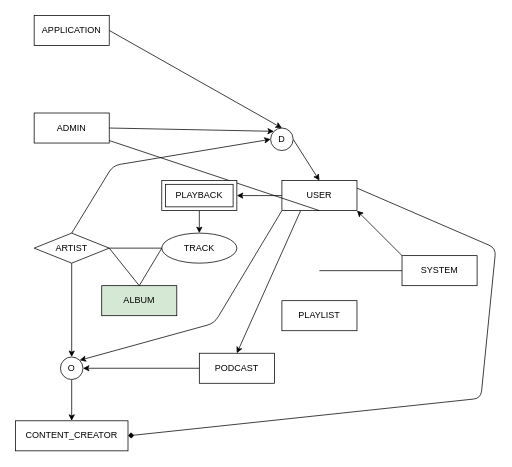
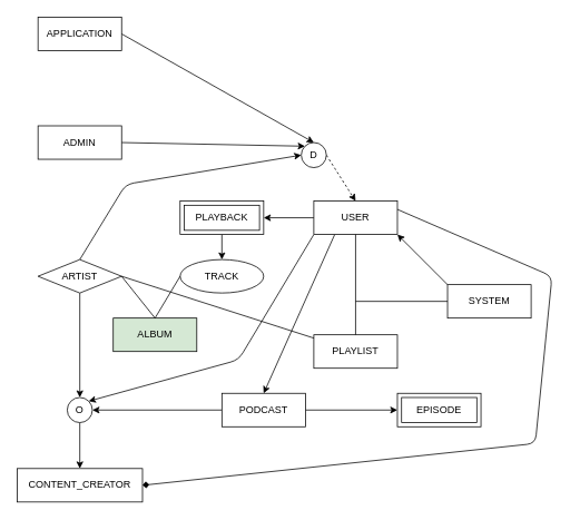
  <mxCell id="0" />
  <mxCell id="1" parent="0" />
  <mxCell id="2" value="TRACK" style="ellipse;whiteSpace=wrap;html=1;align=center;" vertex="1" parent="1"><mxGeometry x="215" y="310" width="100" height="40" as="geometry" /></mxCell>
  <mxCell id="3" style="edgeStyle=none;rounded=0;orthogonalLoop=1;jettySize=auto;html=1;exitX=0;exitY=0;exitDx=0;exitDy=0;entryX=1;entryY=1;entryDx=0;entryDy=0;" edge="1" parent="1" source="4" target="14"><mxGeometry relative="1" as="geometry" /></mxCell>
  <mxCell id="4" value="SYSTEM" style="whiteSpace=wrap;html=1;align=center;" vertex="1" parent="1"><mxGeometry x="535" y="340" width="100" height="40" as="geometry" /></mxCell>
  <mxCell id="5" style="edgeStyle=none;rounded=1;orthogonalLoop=1;jettySize=auto;html=1;exitX=0.5;exitY=1;exitDx=0;exitDy=0;entryX=0.5;entryY=0;entryDx=0;entryDy=0;" edge="1" parent="1" source="7" target="28"><mxGeometry relative="1" as="geometry" /></mxCell>
  <mxCell id="6" style="edgeStyle=none;rounded=1;orthogonalLoop=1;jettySize=auto;html=1;exitX=0.5;exitY=0;exitDx=0;exitDy=0;entryX=0;entryY=0.5;entryDx=0;entryDy=0;" edge="1" parent="1" source="7" target="33"><mxGeometry relative="1" as="geometry"><mxPoint x="180" y="170" as="targetPoint" /><Array as="points"><mxPoint x="150" y="220" /></Array></mxGeometry></mxCell>
  <mxCell id="7" value="ARTIST" style="rhombus;whiteSpace=wrap;html=1;align=center;" vertex="1" parent="1"><mxGeometry x="45" y="310" width="100" height="40" as="geometry" /></mxCell>
  <mxCell id="8" value="ALBUM" style="whiteSpace=wrap;html=1;align=center;fillColor=#d5e8d4;" vertex="1" parent="1"><mxGeometry x="135" y="380" width="100" height="40" as="geometry" /></mxCell>
  <mxCell id="9" value="PLAYLIST" style="whiteSpace=wrap;html=1;align=center;" vertex="1" parent="1"><mxGeometry x="375" y="400" width="100" height="40" as="geometry" /></mxCell>
  <mxCell id="10" style="edgeStyle=none;rounded=0;orthogonalLoop=1;jettySize=auto;html=1;exitX=0;exitY=0.5;exitDx=0;exitDy=0;entryX=1;entryY=0.5;entryDx=0;entryDy=0;" edge="1" parent="1" source="14" target="21"><mxGeometry relative="1" as="geometry" /></mxCell>
  <mxCell id="11" style="edgeStyle=none;rounded=1;orthogonalLoop=1;jettySize=auto;html=1;exitX=0.25;exitY=1;exitDx=0;exitDy=0;entryX=0.5;entryY=0;entryDx=0;entryDy=0;" edge="1" parent="1" source="14" target="24"><mxGeometry relative="1" as="geometry"><mxPoint x="185" y="510" as="targetPoint" /></mxGeometry></mxCell>
  <mxCell id="12" style="edgeStyle=none;rounded=1;orthogonalLoop=1;jettySize=auto;html=1;exitX=1;exitY=0.25;exitDx=0;exitDy=0;entryX=1;entryY=0.5;entryDx=0;entryDy=0;endArrow=diamond;" edge="1" parent="1" source="14" target="29"><mxGeometry relative="1" as="geometry"><Array as="points"><mxPoint x="660" y="330" /><mxPoint x="640" y="530" /></Array></mxGeometry></mxCell>
  <mxCell id="13" style="edgeStyle=none;rounded=1;orthogonalLoop=1;jettySize=auto;html=1;exitX=0;exitY=1;exitDx=0;exitDy=0;entryX=1;entryY=0;entryDx=0;entryDy=0;" edge="1" parent="1" source="14" target="28"><mxGeometry relative="1" as="geometry"><Array as="points"><mxPoint x="285" y="430" /></Array></mxGeometry></mxCell>
  <mxCell id="14" value="USER" style="whiteSpace=wrap;html=1;align=center;" vertex="1" parent="1"><mxGeometry x="375" y="240" width="100" height="40" as="geometry" /></mxCell>
- <mxCell id="15" value="" style="endArrow=none;html=1;rounded=0;entryX=0;entryY=0.5;entryDx=0;entryDy=0;exitX=1;exitY=0.5;exitDx=0;exitDy=0;" edge="1" parent="1" source="7" target="2"><mxGeometry relative="1" as="geometry"><mxPoint x="55" y="290" as="sourcePoint" /><mxPoint x="215" y="290" as="targetPoint" /></mxGeometry></mxCell>
+ <mxCell id="15" value="" style="endArrow=none;html=1;rounded=0;exitX=1;exitY=0.5;exitDx=0;exitDy=0;" edge="1" parent="1" source="7" target="9"><mxGeometry relative="1" as="geometry"><mxPoint x="55" y="290" as="sourcePoint" /><mxPoint x="215" y="290" as="targetPoint" /></mxGeometry></mxCell>
  <mxCell id="16" value="" style="endArrow=none;html=1;rounded=0;entryX=0.5;entryY=0;entryDx=0;entryDy=0;exitX=1;exitY=0.5;exitDx=0;exitDy=0;" edge="1" parent="1" source="7" target="8"><mxGeometry relative="1" as="geometry"><mxPoint x="155" y="380" as="sourcePoint" /><mxPoint x="245" y="380" as="targetPoint" /></mxGeometry></mxCell>
  <mxCell id="17" value="" style="endArrow=none;html=1;rounded=0;entryX=0.5;entryY=0;entryDx=0;entryDy=0;exitX=0;exitY=0.5;exitDx=0;exitDy=0;" edge="1" parent="1" source="2" target="8"><mxGeometry relative="1" as="geometry"><mxPoint x="155" y="380" as="sourcePoint" /><mxPoint x="185" y="460" as="targetPoint" /></mxGeometry></mxCell>
- <mxCell id="18" value="" style="endArrow=none;html=1;rounded=0;exitX=0.5;exitY=1;exitDx=0;exitDy=0;" edge="1" parent="1" source="14" target="31"><mxGeometry relative="1" as="geometry"><mxPoint x="435" y="460" as="sourcePoint" /><mxPoint x="505" y="520" as="targetPoint" /></mxGeometry></mxCell>
+ <mxCell id="18" value="" style="endArrow=none;html=1;rounded=0;entryX=0.5;entryY=0;entryDx=0;entryDy=0;exitX=0.5;exitY=1;exitDx=0;exitDy=0;" edge="1" parent="1" source="14" target="9"><mxGeometry relative="1" as="geometry"><mxPoint x="435" y="460" as="sourcePoint" /><mxPoint x="505" y="520" as="targetPoint" /></mxGeometry></mxCell>
  <mxCell id="19" value="" style="endArrow=none;html=1;rounded=0;exitX=0;exitY=0.5;exitDx=0;exitDy=0;" edge="1" parent="1" source="4"><mxGeometry relative="1" as="geometry"><mxPoint x="435" y="280" as="sourcePoint" /><mxPoint x="425" y="360" as="targetPoint" /></mxGeometry></mxCell>
  <mxCell id="20" style="edgeStyle=none;rounded=0;orthogonalLoop=1;jettySize=auto;html=1;exitX=0.5;exitY=1;exitDx=0;exitDy=0;entryX=0.5;entryY=0;entryDx=0;entryDy=0;" edge="1" parent="1" source="21" target="2"><mxGeometry relative="1" as="geometry" /></mxCell>
  <mxCell id="21" value="PLAYBACK" style="shape=ext;margin=3;double=1;whiteSpace=wrap;html=1;align=center;" vertex="1" parent="1"><mxGeometry x="215" y="240" width="100" height="40" as="geometry" /></mxCell>
+ <mxCell id="22" style="edgeStyle=none;rounded=1;orthogonalLoop=1;jettySize=auto;html=1;exitX=1;exitY=0.5;exitDx=0;exitDy=0;entryX=0;entryY=0.5;entryDx=0;entryDy=0;" edge="1" parent="1" source="24" target="25"><mxGeometry relative="1" as="geometry"><mxPoint x="325" y="520" as="targetPoint" /></mxGeometry></mxCell>
  <mxCell id="23" style="edgeStyle=none;rounded=1;orthogonalLoop=1;jettySize=auto;html=1;exitX=0;exitY=0.5;exitDx=0;exitDy=0;entryX=1;entryY=0.5;entryDx=0;entryDy=0;" edge="1" parent="1" source="24" target="28"><mxGeometry relative="1" as="geometry" /></mxCell>
  <mxCell id="24" value="PODCAST" style="whiteSpace=wrap;html=1;align=center;" vertex="1" parent="1"><mxGeometry x="265" y="470" width="100" height="40" as="geometry" /></mxCell>
+ <mxCell id="25" value="EPISODE" style="shape=ext;margin=3;double=1;whiteSpace=wrap;html=1;align=center;" vertex="1" parent="1"><mxGeometry x="475" y="470" width="100" height="40" as="geometry" /></mxCell>
  <mxCell id="26" value="" style="edgeStyle=none;rounded=1;orthogonalLoop=1;jettySize=auto;html=1;entryX=0.5;entryY=0;entryDx=0;entryDy=0;endArrow=none;" edge="1" parent="1"><mxGeometry relative="1" as="geometry"><mxPoint x="185" y="510" as="sourcePoint" /><mxPoint x="185" y="510" as="targetPoint" /></mxGeometry></mxCell>
  <mxCell id="27" style="edgeStyle=none;rounded=1;orthogonalLoop=1;jettySize=auto;html=1;exitX=0.5;exitY=1;exitDx=0;exitDy=0;entryX=0.5;entryY=0;entryDx=0;entryDy=0;" edge="1" parent="1" source="28" target="29"><mxGeometry relative="1" as="geometry" /></mxCell>
  <mxCell id="28" value="O" style="ellipse;whiteSpace=wrap;html=1;aspect=fixed;" vertex="1" parent="1"><mxGeometry x="80" y="475" width="30" height="30" as="geometry" /></mxCell>
  <mxCell id="29" value="CONTENT_CREATOR" style="whiteSpace=wrap;html=1;align=center;" vertex="1" parent="1"><mxGeometry x="20" y="560" width="150" height="40" as="geometry" /></mxCell>
  <mxCell id="30" style="edgeStyle=none;rounded=1;orthogonalLoop=1;jettySize=auto;html=1;exitX=1;exitY=0.5;exitDx=0;exitDy=0;entryX=0;entryY=0;entryDx=0;entryDy=0;" edge="1" parent="1" source="31" target="33"><mxGeometry relative="1" as="geometry" /></mxCell>
  <mxCell id="31" value="ADMIN" style="whiteSpace=wrap;html=1;align=center;" vertex="1" parent="1"><mxGeometry x="45" y="150" width="100" height="40" as="geometry" /></mxCell>
- <mxCell id="32" style="edgeStyle=none;rounded=1;orthogonalLoop=1;jettySize=auto;html=1;exitX=1;exitY=0.5;exitDx=0;exitDy=0;entryX=0.5;entryY=0;entryDx=0;entryDy=0;" edge="1" parent="1" source="33" target="14"><mxGeometry relative="1" as="geometry" /></mxCell>
+ <mxCell id="32" style="edgeStyle=none;rounded=1;orthogonalLoop=1;jettySize=auto;html=1;exitX=1;exitY=0.5;exitDx=0;exitDy=0;entryX=0.5;entryY=0;entryDx=0;entryDy=0;dashed=1;" edge="1" parent="1" source="33" target="14"><mxGeometry relative="1" as="geometry" /></mxCell>
  <mxCell id="33" value="D" style="ellipse;whiteSpace=wrap;html=1;aspect=fixed;" vertex="1" parent="1"><mxGeometry x="360" y="170" width="30" height="30" as="geometry" /></mxCell>
  <mxCell id="34" style="edgeStyle=none;rounded=1;orthogonalLoop=1;jettySize=auto;html=1;exitX=1;exitY=0.5;exitDx=0;exitDy=0;entryX=0.5;entryY=0;entryDx=0;entryDy=0;" edge="1" parent="1" source="35" target="33"><mxGeometry relative="1" as="geometry" /></mxCell>
  <mxCell id="35" value="APPLICATION" style="whiteSpace=wrap;html=1;align=center;" vertex="1" parent="1"><mxGeometry x="45" y="20" width="100" height="40" as="geometry" /></mxCell>
